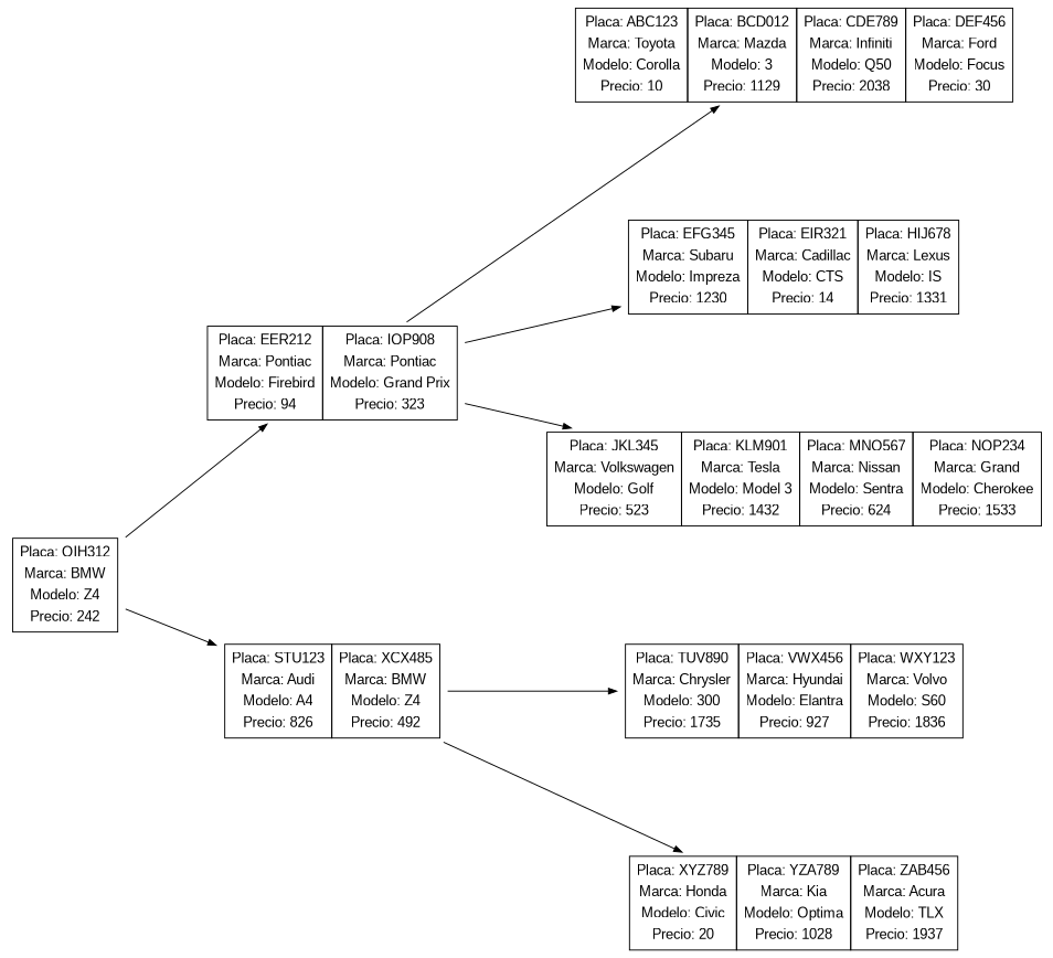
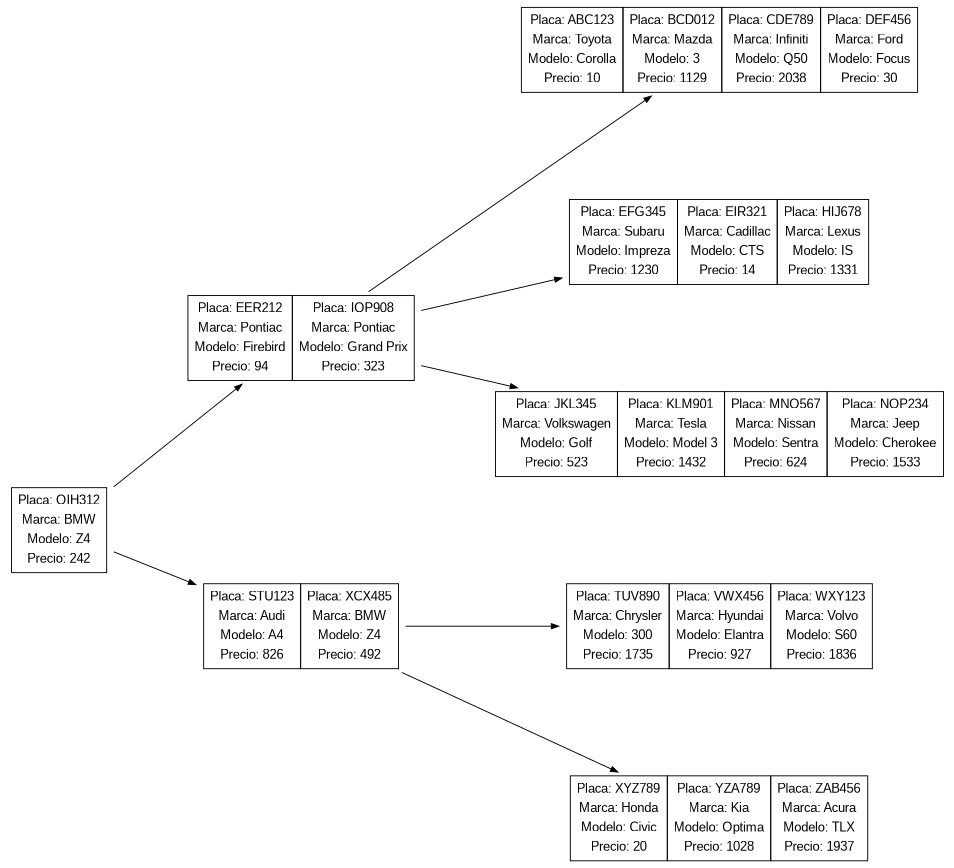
  digraph {
    nodesep=1.5
    ordering=out
    rankdir=LR
    ranksep=1.0
    splines=line
    node [fontname=Arial shape=none]
    edge [arrowsize=0.8 dir=forward fontname=Arial]
    n1 [label=<<TABLE BORDER="0" CELLBORDER="1" CELLSPACING="0"><TR><TD><TABLE BORDER="0" CELLBORDER="0" CELLPADDING="2"><TR><TD>Placa: OIH312</TD></TR><TR><TD>Marca: BMW</TD></TR><TR><TD>Modelo: Z4</TD></TR><TR><TD>Precio: 242</TD></TR></TABLE></TD></TR></TABLE>>]
    n2 [label=<<TABLE BORDER="0" CELLBORDER="1" CELLSPACING="0"><TR><TD><TABLE BORDER="0" CELLBORDER="0" CELLPADDING="2"><TR><TD>Placa: EER212</TD></TR><TR><TD>Marca: Pontiac</TD></TR><TR><TD>Modelo: Firebird</TD></TR><TR><TD>Precio: 94</TD></TR></TABLE></TD><TD><TABLE BORDER="0" CELLBORDER="0" CELLPADDING="2"><TR><TD>Placa: IOP908</TD></TR><TR><TD>Marca: Pontiac</TD></TR><TR><TD>Modelo: Grand Prix</TD></TR><TR><TD>Precio: 323</TD></TR></TABLE></TD></TR></TABLE>>]
    n3 [label=<<TABLE BORDER="0" CELLBORDER="1" CELLSPACING="0"><TR><TD><TABLE BORDER="0" CELLBORDER="0" CELLPADDING="2"><TR><TD>Placa: STU123</TD></TR><TR><TD>Marca: Audi</TD></TR><TR><TD>Modelo: A4</TD></TR><TR><TD>Precio: 826</TD></TR></TABLE></TD><TD><TABLE BORDER="0" CELLBORDER="0" CELLPADDING="2"><TR><TD>Placa: XCX485</TD></TR><TR><TD>Marca: BMW</TD></TR><TR><TD>Modelo: Z4</TD></TR><TR><TD>Precio: 492</TD></TR></TABLE></TD></TR></TABLE>>]
    n4 [label=<<TABLE BORDER="0" CELLBORDER="1" CELLSPACING="0"><TR><TD><TABLE BORDER="0" CELLBORDER="0" CELLPADDING="2"><TR><TD>Placa: ABC123</TD></TR><TR><TD>Marca: Toyota</TD></TR><TR><TD>Modelo: Corolla</TD></TR><TR><TD>Precio: 10</TD></TR></TABLE></TD><TD><TABLE BORDER="0" CELLBORDER="0" CELLPADDING="2"><TR><TD>Placa: BCD012</TD></TR><TR><TD>Marca: Mazda</TD></TR><TR><TD>Modelo: 3</TD></TR><TR><TD>Precio: 1129</TD></TR></TABLE></TD><TD><TABLE BORDER="0" CELLBORDER="0" CELLPADDING="2"><TR><TD>Placa: CDE789</TD></TR><TR><TD>Marca: Infiniti</TD></TR><TR><TD>Modelo: Q50</TD></TR><TR><TD>Precio: 2038</TD></TR></TABLE></TD><TD><TABLE BORDER="0" CELLBORDER="0" CELLPADDING="2"><TR><TD>Placa: DEF456</TD></TR><TR><TD>Marca: Ford</TD></TR><TR><TD>Modelo: Focus</TD></TR><TR><TD>Precio: 30</TD></TR></TABLE></TD></TR></TABLE>>]
    n5 [label=<<TABLE BORDER="0" CELLBORDER="1" CELLSPACING="0"><TR><TD><TABLE BORDER="0" CELLBORDER="0" CELLPADDING="2"><TR><TD>Placa: EFG345</TD></TR><TR><TD>Marca: Subaru</TD></TR><TR><TD>Modelo: Impreza</TD></TR><TR><TD>Precio: 1230</TD></TR></TABLE></TD><TD><TABLE BORDER="0" CELLBORDER="0" CELLPADDING="2"><TR><TD>Placa: EIR321</TD></TR><TR><TD>Marca: Cadillac</TD></TR><TR><TD>Modelo: CTS</TD></TR><TR><TD>Precio: 14</TD></TR></TABLE></TD><TD><TABLE BORDER="0" CELLBORDER="0" CELLPADDING="2"><TR><TD>Placa: HIJ678</TD></TR><TR><TD>Marca: Lexus</TD></TR><TR><TD>Modelo: IS</TD></TR><TR><TD>Precio: 1331</TD></TR></TABLE></TD></TR></TABLE>>]
-   n6 [label=<<TABLE BORDER="0" CELLBORDER="1" CELLSPACING="0"><TR><TD><TABLE BORDER="0" CELLBORDER="0" CELLPADDING="2"><TR><TD>Placa: JKL345</TD></TR><TR><TD>Marca: Volkswagen</TD></TR><TR><TD>Modelo: Golf</TD></TR><TR><TD>Precio: 523</TD></TR></TABLE></TD><TD><TABLE BORDER="0" CELLBORDER="0" CELLPADDING="2"><TR><TD>Placa: KLM901</TD></TR><TR><TD>Marca: Tesla</TD></TR><TR><TD>Modelo: Model 3</TD></TR><TR><TD>Precio: 1432</TD></TR></TABLE></TD><TD><TABLE BORDER="0" CELLBORDER="0" CELLPADDING="2"><TR><TD>Placa: MNO567</TD></TR><TR><TD>Marca: Nissan</TD></TR><TR><TD>Modelo: Sentra</TD></TR><TR><TD>Precio: 624</TD></TR></TABLE></TD><TD><TABLE BORDER="0" CELLBORDER="0" CELLPADDING="2"><TR><TD>Placa: NOP234</TD></TR><TR><TD>Marca: Grand</TD></TR><TR><TD>Modelo: Cherokee</TD></TR><TR><TD>Precio: 1533</TD></TR></TABLE></TD></TR></TABLE>>]
+   n6 [label=<<TABLE BORDER="0" CELLBORDER="1" CELLSPACING="0"><TR><TD><TABLE BORDER="0" CELLBORDER="0" CELLPADDING="2"><TR><TD>Placa: JKL345</TD></TR><TR><TD>Marca: Volkswagen</TD></TR><TR><TD>Modelo: Golf</TD></TR><TR><TD>Precio: 523</TD></TR></TABLE></TD><TD><TABLE BORDER="0" CELLBORDER="0" CELLPADDING="2"><TR><TD>Placa: KLM901</TD></TR><TR><TD>Marca: Tesla</TD></TR><TR><TD>Modelo: Model 3</TD></TR><TR><TD>Precio: 1432</TD></TR></TABLE></TD><TD><TABLE BORDER="0" CELLBORDER="0" CELLPADDING="2"><TR><TD>Placa: MNO567</TD></TR><TR><TD>Marca: Nissan</TD></TR><TR><TD>Modelo: Sentra</TD></TR><TR><TD>Precio: 624</TD></TR></TABLE></TD><TD><TABLE BORDER="0" CELLBORDER="0" CELLPADDING="2"><TR><TD>Placa: NOP234</TD></TR><TR><TD>Marca: Jeep</TD></TR><TR><TD>Modelo: Cherokee</TD></TR><TR><TD>Precio: 1533</TD></TR></TABLE></TD></TR></TABLE>>]
    n7 [label=<<TABLE BORDER="0" CELLBORDER="1" CELLSPACING="0"><TR><TD><TABLE BORDER="0" CELLBORDER="0" CELLPADDING="2"><TR><TD>Placa: TUV890</TD></TR><TR><TD>Marca: Chrysler</TD></TR><TR><TD>Modelo: 300</TD></TR><TR><TD>Precio: 1735</TD></TR></TABLE></TD><TD><TABLE BORDER="0" CELLBORDER="0" CELLPADDING="2"><TR><TD>Placa: VWX456</TD></TR><TR><TD>Marca: Hyundai</TD></TR><TR><TD>Modelo: Elantra</TD></TR><TR><TD>Precio: 927</TD></TR></TABLE></TD><TD><TABLE BORDER="0" CELLBORDER="0" CELLPADDING="2"><TR><TD>Placa: WXY123</TD></TR><TR><TD>Marca: Volvo</TD></TR><TR><TD>Modelo: S60</TD></TR><TR><TD>Precio: 1836</TD></TR></TABLE></TD></TR></TABLE>>]
    n8 [label=<<TABLE BORDER="0" CELLBORDER="1" CELLSPACING="0"><TR><TD><TABLE BORDER="0" CELLBORDER="0" CELLPADDING="2"><TR><TD>Placa: XYZ789</TD></TR><TR><TD>Marca: Honda</TD></TR><TR><TD>Modelo: Civic</TD></TR><TR><TD>Precio: 20</TD></TR></TABLE></TD><TD><TABLE BORDER="0" CELLBORDER="0" CELLPADDING="2"><TR><TD>Placa: YZA789</TD></TR><TR><TD>Marca: Kia</TD></TR><TR><TD>Modelo: Optima</TD></TR><TR><TD>Precio: 1028</TD></TR></TABLE></TD><TD><TABLE BORDER="0" CELLBORDER="0" CELLPADDING="2"><TR><TD>Placa: ZAB456</TD></TR><TR><TD>Marca: Acura</TD></TR><TR><TD>Modelo: TLX</TD></TR><TR><TD>Precio: 1937</TD></TR></TABLE></TD></TR></TABLE>>]
    n1 -> n2
    n1 -> n3
    n2 -> n4
    n2 -> n5
    n2 -> n6
    n3 -> n7
    n3 -> n8
  }
